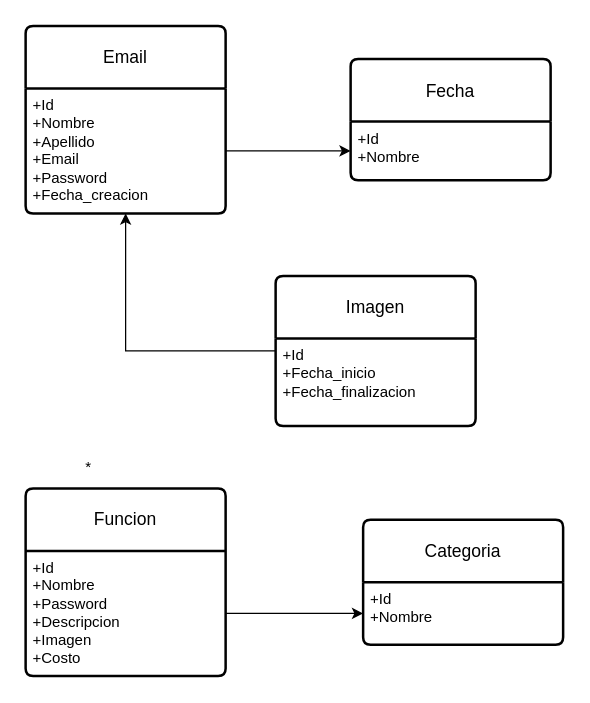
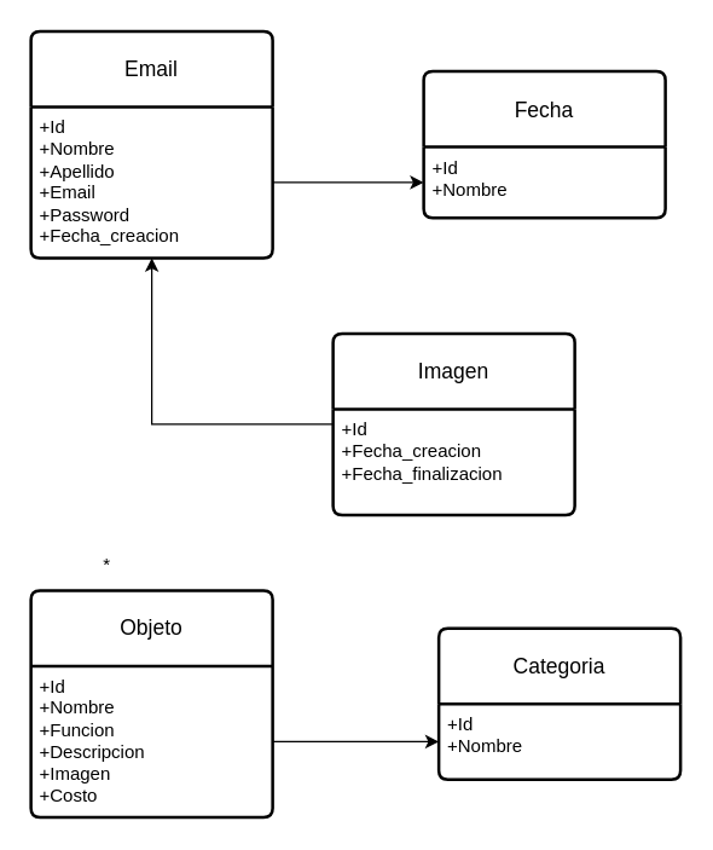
  <mxCell id="0" />
  <mxCell id="1" parent="0" />
  <mxCell id="2" value="Email" style="swimlane;childLayout=stackLayout;horizontal=1;startSize=50;horizontalStack=0;rounded=1;fontSize=14;fontStyle=0;strokeWidth=2;resizeParent=0;resizeLast=1;shadow=0;dashed=0;align=center;arcSize=4;whiteSpace=wrap;html=1;" vertex="1" parent="1"><mxGeometry x="20" y="20" width="160" height="150" as="geometry" /></mxCell>
  <mxCell id="3" value="+Id&lt;br&gt;+Nombre&lt;div&gt;+Apellido&lt;/div&gt;&lt;div&gt;+Email&lt;/div&gt;&lt;div&gt;+Password&lt;/div&gt;&lt;div&gt;+Fecha_creacion&lt;/div&gt;" style="align=left;strokeColor=none;fillColor=none;spacingLeft=4;fontSize=12;verticalAlign=top;resizable=0;rotatable=0;part=1;html=1;" vertex="1" parent="2"><mxGeometry y="50" width="160" height="100" as="geometry" /></mxCell>
  <mxCell id="4" style="edgeStyle=orthogonalEdgeStyle;rounded=0;orthogonalLoop=1;jettySize=auto;html=1;exitX=0.5;exitY=1;exitDx=0;exitDy=0;" edge="1" parent="2" source="3" target="3"><mxGeometry relative="1" as="geometry" /></mxCell>
  <mxCell id="5" value="" style="edgeStyle=orthogonalEdgeStyle;rounded=0;orthogonalLoop=1;jettySize=auto;html=1;entryX=0.5;entryY=1;entryDx=0;entryDy=0;" edge="1" parent="1" source="6" target="3"><mxGeometry relative="1" as="geometry" /></mxCell>
  <mxCell id="6" value="Imagen" style="swimlane;childLayout=stackLayout;horizontal=1;startSize=50;horizontalStack=0;rounded=1;fontSize=14;fontStyle=0;strokeWidth=2;resizeParent=0;resizeLast=1;shadow=0;dashed=0;align=center;arcSize=4;whiteSpace=wrap;html=1;" vertex="1" parent="1"><mxGeometry x="220" y="220" width="160" height="120" as="geometry" /></mxCell>
- <mxCell id="7" value="+Id&lt;br&gt;+Fecha_inicio&lt;div&gt;+Fecha_finalizacion&lt;br&gt;&lt;div&gt;&lt;br&gt;&lt;/div&gt;&lt;/div&gt;" style="align=left;strokeColor=none;fillColor=none;spacingLeft=4;fontSize=12;verticalAlign=top;resizable=0;rotatable=0;part=1;html=1;" vertex="1" parent="6"><mxGeometry y="50" width="160" height="70" as="geometry" /></mxCell>
- <mxCell id="8" value="Funcion" style="swimlane;childLayout=stackLayout;horizontal=1;startSize=50;horizontalStack=0;rounded=1;fontSize=14;fontStyle=0;strokeWidth=2;resizeParent=0;resizeLast=1;shadow=0;dashed=0;align=center;arcSize=4;whiteSpace=wrap;html=1;" vertex="1" parent="1"><mxGeometry x="20" y="390" width="160" height="150" as="geometry" /></mxCell>
- <mxCell id="9" value="+Id&lt;br&gt;+Nombre&lt;div&gt;+Password&lt;/div&gt;&lt;div&gt;+Descripcion&lt;/div&gt;&lt;div&gt;+Imagen&lt;/div&gt;&lt;div&gt;+Costo&lt;/div&gt;" style="align=left;strokeColor=none;fillColor=none;spacingLeft=4;fontSize=12;verticalAlign=top;resizable=0;rotatable=0;part=1;html=1;" vertex="1" parent="8"><mxGeometry y="50" width="160" height="100" as="geometry" /></mxCell>
+ <mxCell id="7" value="+Id&lt;br&gt;+Fecha_creacion&lt;div&gt;+Fecha_finalizacion&lt;br&gt;&lt;div&gt;&lt;br&gt;&lt;/div&gt;&lt;/div&gt;" style="align=left;strokeColor=none;fillColor=none;spacingLeft=4;fontSize=12;verticalAlign=top;resizable=0;rotatable=0;part=1;html=1;" vertex="1" parent="6"><mxGeometry y="50" width="160" height="70" as="geometry" /></mxCell>
+ <mxCell id="8" value="Objeto" style="swimlane;childLayout=stackLayout;horizontal=1;startSize=50;horizontalStack=0;rounded=1;fontSize=14;fontStyle=0;strokeWidth=2;resizeParent=0;resizeLast=1;shadow=0;dashed=0;align=center;arcSize=4;whiteSpace=wrap;html=1;" vertex="1" parent="1"><mxGeometry x="20" y="390" width="160" height="150" as="geometry" /></mxCell>
+ <mxCell id="9" value="+Id&lt;br&gt;+Nombre&lt;div&gt;+Funcion&lt;/div&gt;&lt;div&gt;+Descripcion&lt;/div&gt;&lt;div&gt;+Imagen&lt;/div&gt;&lt;div&gt;+Costo&lt;/div&gt;" style="align=left;strokeColor=none;fillColor=none;spacingLeft=4;fontSize=12;verticalAlign=top;resizable=0;rotatable=0;part=1;html=1;" vertex="1" parent="8"><mxGeometry y="50" width="160" height="100" as="geometry" /></mxCell>
  <mxCell id="10" value="Categoria" style="swimlane;childLayout=stackLayout;horizontal=1;startSize=50;horizontalStack=0;rounded=1;fontSize=14;fontStyle=0;strokeWidth=2;resizeParent=0;resizeLast=1;shadow=0;dashed=0;align=center;arcSize=4;whiteSpace=wrap;html=1;" vertex="1" parent="1"><mxGeometry x="290" y="415" width="160" height="100" as="geometry" /></mxCell>
  <mxCell id="11" value="+Id&lt;div&gt;+Nombre&lt;/div&gt;" style="align=left;strokeColor=none;fillColor=none;spacingLeft=4;fontSize=12;verticalAlign=top;resizable=0;rotatable=0;part=1;html=1;" vertex="1" parent="10"><mxGeometry y="50" width="160" height="50" as="geometry" /></mxCell>
  <mxCell id="12" style="edgeStyle=orthogonalEdgeStyle;rounded=0;orthogonalLoop=1;jettySize=auto;html=1;exitX=0.5;exitY=1;exitDx=0;exitDy=0;" edge="1" parent="10" source="11" target="11"><mxGeometry relative="1" as="geometry" /></mxCell>
  <mxCell id="13" value="Fecha" style="swimlane;childLayout=stackLayout;horizontal=1;startSize=50;horizontalStack=0;rounded=1;fontSize=14;fontStyle=0;strokeWidth=2;resizeParent=0;resizeLast=1;shadow=0;dashed=0;align=center;arcSize=4;whiteSpace=wrap;html=1;" vertex="1" parent="1"><mxGeometry x="280" y="46.5" width="160" height="97" as="geometry" /></mxCell>
  <mxCell id="14" value="+Id&lt;br&gt;+Nombre&lt;div&gt;&lt;br&gt;&lt;/div&gt;" style="align=left;strokeColor=none;fillColor=none;spacingLeft=4;fontSize=12;verticalAlign=top;resizable=0;rotatable=0;part=1;html=1;" vertex="1" parent="13"><mxGeometry y="50" width="160" height="47" as="geometry" /></mxCell>
  <mxCell id="15" style="edgeStyle=orthogonalEdgeStyle;rounded=0;orthogonalLoop=1;jettySize=auto;html=1;exitX=0.5;exitY=1;exitDx=0;exitDy=0;" edge="1" parent="13" source="14" target="14"><mxGeometry relative="1" as="geometry" /></mxCell>
  <mxCell id="16" value="*" style="text;html=1;align=center;verticalAlign=middle;resizable=0;points=[];autosize=1;strokeColor=none;fillColor=none;" vertex="1" parent="1"><mxGeometry x="55" y="358" width="30" height="30" as="geometry" /></mxCell>
  <mxCell id="17" value="" style="edgeStyle=orthogonalEdgeStyle;rounded=0;orthogonalLoop=1;jettySize=auto;html=1;" edge="1" parent="1" source="3" target="14"><mxGeometry relative="1" as="geometry" /></mxCell>
  <mxCell id="18" value="" style="edgeStyle=orthogonalEdgeStyle;rounded=0;orthogonalLoop=1;jettySize=auto;html=1;" edge="1" parent="1" source="9" target="11"><mxGeometry relative="1" as="geometry" /></mxCell>
